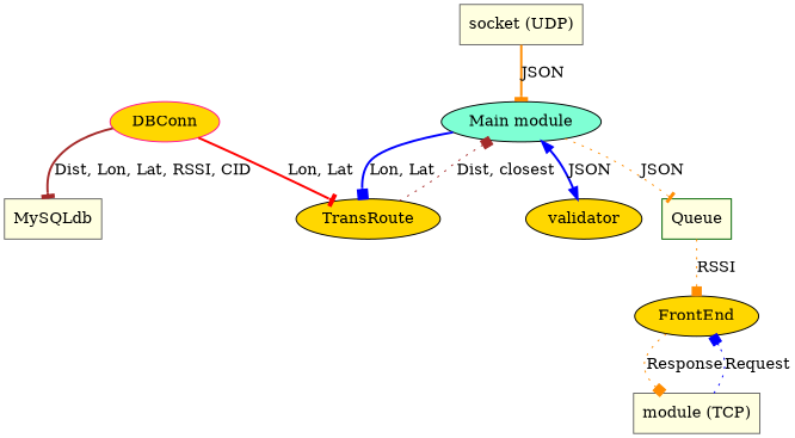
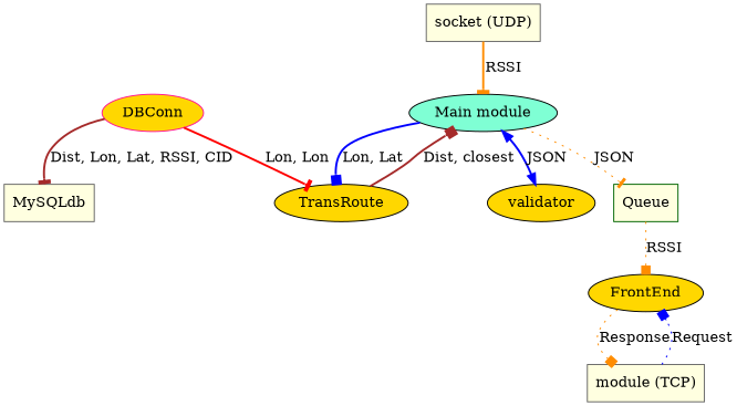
  digraph {
    node [color=black fillcolor=gold style=filled]
    edge [color=darkorange style=bold arrowhead=box]
    n1 [fillcolor=aquamarine label="Main module"]
    n2 [label=validator]
    n3 [label=TransRoute]
    n4 [color=darkgreen fillcolor=lightyellow label=Queue shape=box]
    n5 [color=deeppink label=DBConn]
    n6 [color=gray40 fillcolor=lightyellow label=MySQLdb shape=box]
    n7 [label=FrontEnd]
    n8 [color=gray40 fillcolor=lightyellow label="module (TCP)" shape=box]
    n9 [color=gray40 fillcolor=lightyellow label="socket (UDP)" shape=box]
    n1 -> n2 [color=blue dir=both label=JSON arrowhead=""]
    n1 -> n3 [color=blue label="Lon, Lat"]
    n1 -> n4 [arrowhead=tee label=JSON style=dotted]
-   n3 -> n1 [color=brown label="Dist, closest" style=dotted]
+   n3 -> n1 [color=brown label="Dist, closest"]
    n4 -> n7 [label=RSSI style=dotted]
-   n5 -> n3 [arrowhead=tee color=red label="Lon, Lat"]
+   n5 -> n3 [arrowhead=tee color=red label="Lon, Lon"]
    n5 -> n6 [arrowhead=tee color=brown label="Dist, Lon, Lat, RSSI, CID"]
    n7 -> n8 [label=Response style=dotted]
    n8 -> n7 [color=blue label=Request style=dotted]
-   n9 -> n1 [arrowhead=tee label=JSON]
+   n9 -> n1 [arrowhead=tee label=RSSI]
  }
